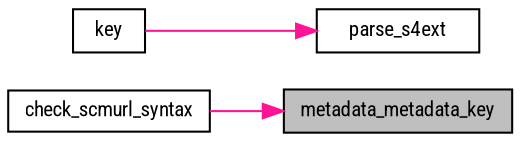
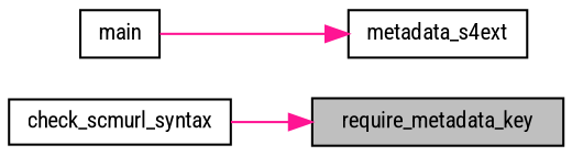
  digraph {
    fontname="Roboto Condensed"
    rankdir=RL
    node [color=black fontname="Roboto Condensed" fontsize=10 shape=record]
    edge [color=deeppink dir=back fontname="Roboto Condensed" fontsize=10 labelfontname=Helvetica labelfontsize=10 style=solid]
-   n1 [fillcolor=grey75 fontcolor=black height=0.2 label=metadata_metadata_key style=filled width=0.4]
+   n1 [fillcolor=grey75 fontcolor=black height=0.2 label=require_metadata_key style=filled width=0.4]
    n2 [height=0.2 label=check_scmurl_syntax width=0.4]
-   n3 [height=0.2 label=parse_s4ext width=0.4]
-   n4 [height=0.2 label=key width=0.4]
+   n3 [height=0.2 label=metadata_s4ext width=0.4]
+   n4 [height=0.2 label=main width=0.4]
    n1 -> n2
    n3 -> n4
  }
